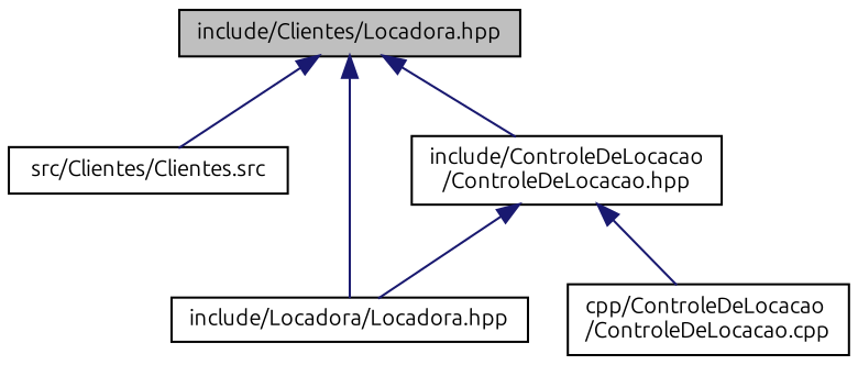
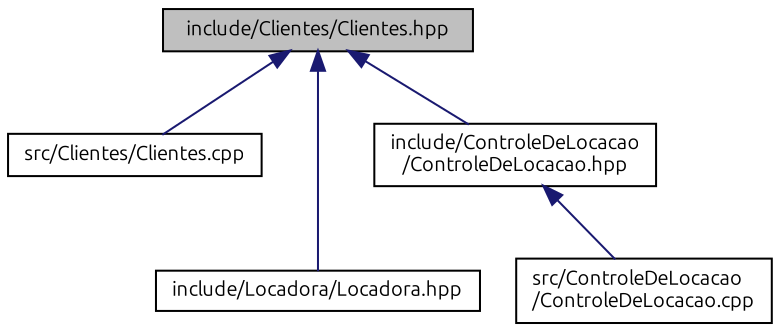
  digraph {
    fontname=Ubuntu
    node [color=black fillcolor=white fontname=Ubuntu fontsize=10 shape=record style=filled]
    edge [color=midnightblue dir=back fontname=Ubuntu fontsize=10 labelfontname=Helvetica labelfontsize=10 style=solid]
-   n1 [fillcolor=grey75 fontcolor=black height=0.2 label="include/Clientes/Locadora.hpp" width=0.4]
-   n2 [height=0.2 label="src/Clientes/Clientes.src" width=0.4]
+   n1 [fillcolor=grey75 fontcolor=black height=0.2 label="include/Clientes/Clientes.hpp" width=0.4]
+   n2 [height=0.2 label="src/Clientes/Clientes.cpp" width=0.4]
    n3 [height=0.2 label="include/ControleDeLocacao\l/ControleDeLocacao.hpp" width=0.4]
    n4 [height=0.2 label="include/Locadora/Locadora.hpp" width=0.4]
-   n5 [height=0.2 label="cpp/ControleDeLocacao\l/ControleDeLocacao.cpp" width=0.4]
+   n5 [height=0.2 label="src/ControleDeLocacao\l/ControleDeLocacao.cpp" width=0.4]
    n1 -> n2
    n1 -> n3
    n1 -> n4
-   n3 -> n4
    n3 -> n5
  }
